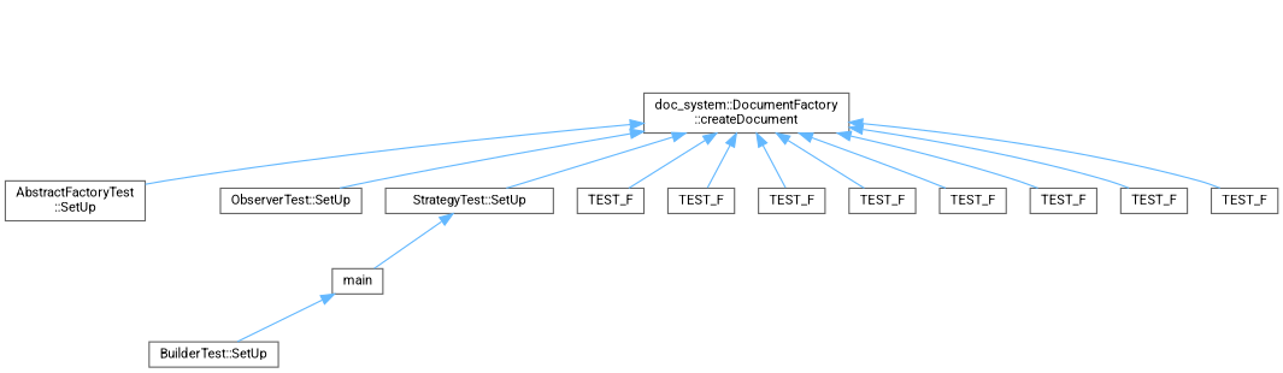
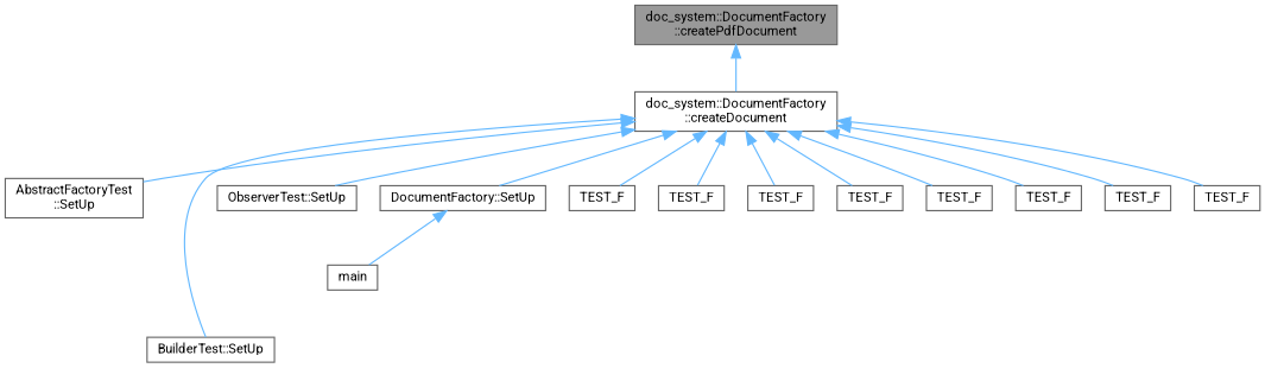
  digraph {
    fontname=Roboto
    rankdir=TB
    node [color=grey40 fillcolor=white fontname=Roboto fontsize=10 shape=box style=filled]
    edge [color=steelblue1 dir=back fontname=Roboto fontsize=10 labelfontname=Helvetica labelfontsize=10 style=solid]
+   n1 [color=gray40 fillcolor=grey60 fontcolor=black height=0.2 label="doc_system::DocumentFactory\l::createPdfDocument" width=0.4]
    n2 [height=0.2 label="doc_system::DocumentFactory\l::createDocument" width=0.4]
    n3 [height=0.2 label="AbstractFactoryTest\l::SetUp" width=0.4]
    n4 [height=0.2 label="BuilderTest::SetUp" width=0.4]
    n5 [height=0.2 label="ObserverTest::SetUp" width=0.4]
-   n6 [height=0.2 label="StrategyTest::SetUp" width=0.4]
+   n6 [height=0.2 label="DocumentFactory::SetUp" width=0.4]
    n7 [height=0.2 label=TEST_F width=0.4]
    n8 [height=0.2 label=TEST_F width=0.4]
    n9 [height=0.2 label=TEST_F width=0.4]
    n10 [height=0.2 label=TEST_F width=0.4]
    n11 [height=0.2 label=TEST_F width=0.4]
    n12 [height=0.2 label=TEST_F width=0.4]
    n13 [height=0.2 label=TEST_F width=0.4]
    n14 [height=0.2 label=TEST_F width=0.4]
    n15 [height=0.2 label=main width=0.4]
+   n1 -> n2
    n2 -> n3
-   n15 -> n4
+   n2 -> n4
    n2 -> n5
    n2 -> n6
    n2 -> n7
    n2 -> n8
    n2 -> n9
    n2 -> n10
    n2 -> n11
    n2 -> n12
    n2 -> n13
    n2 -> n14
    n6 -> n15
  }
